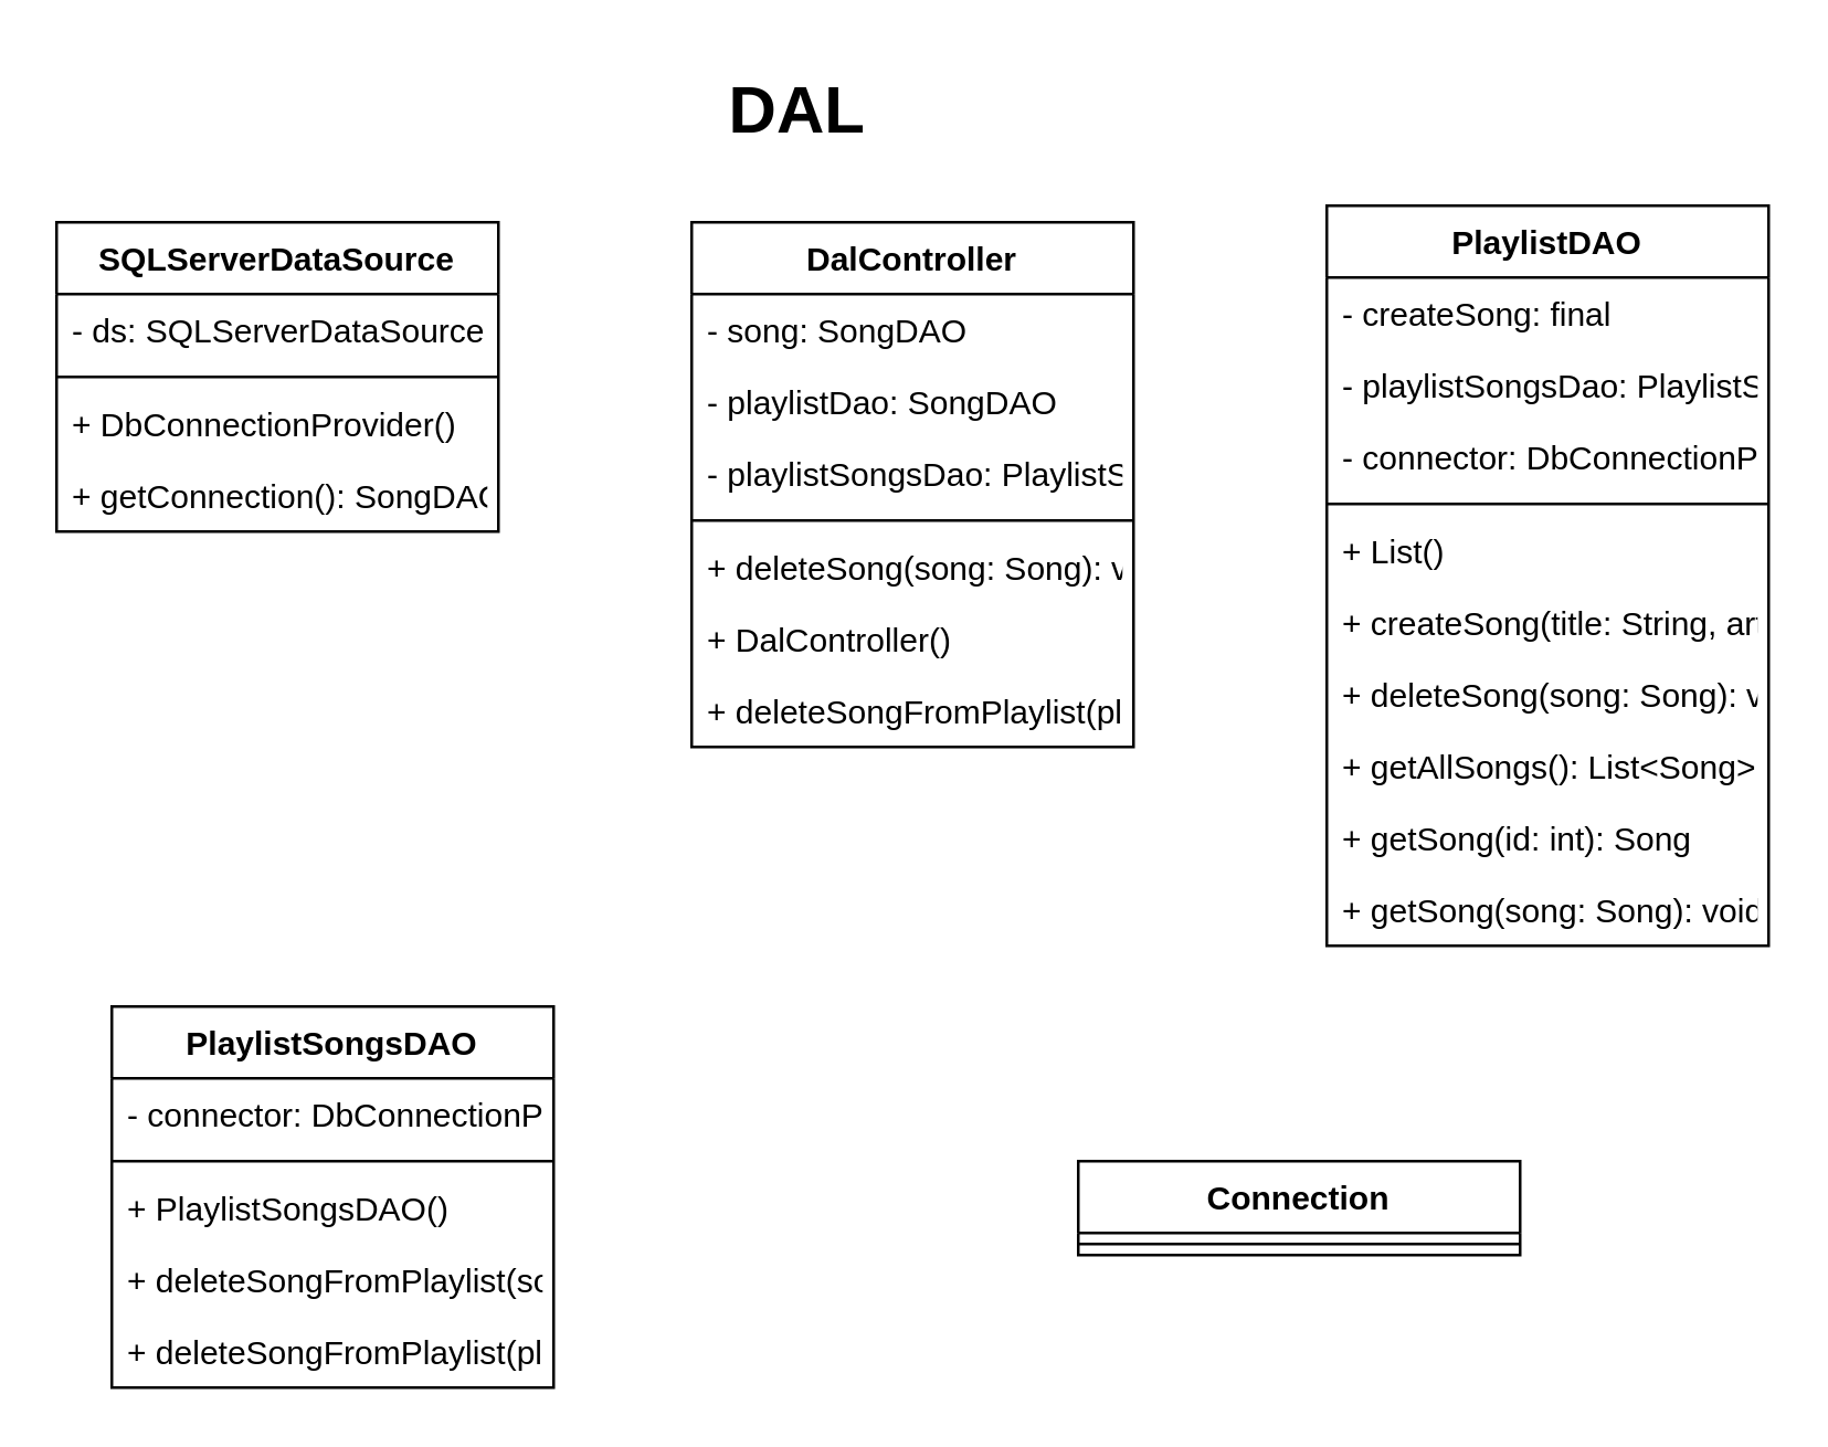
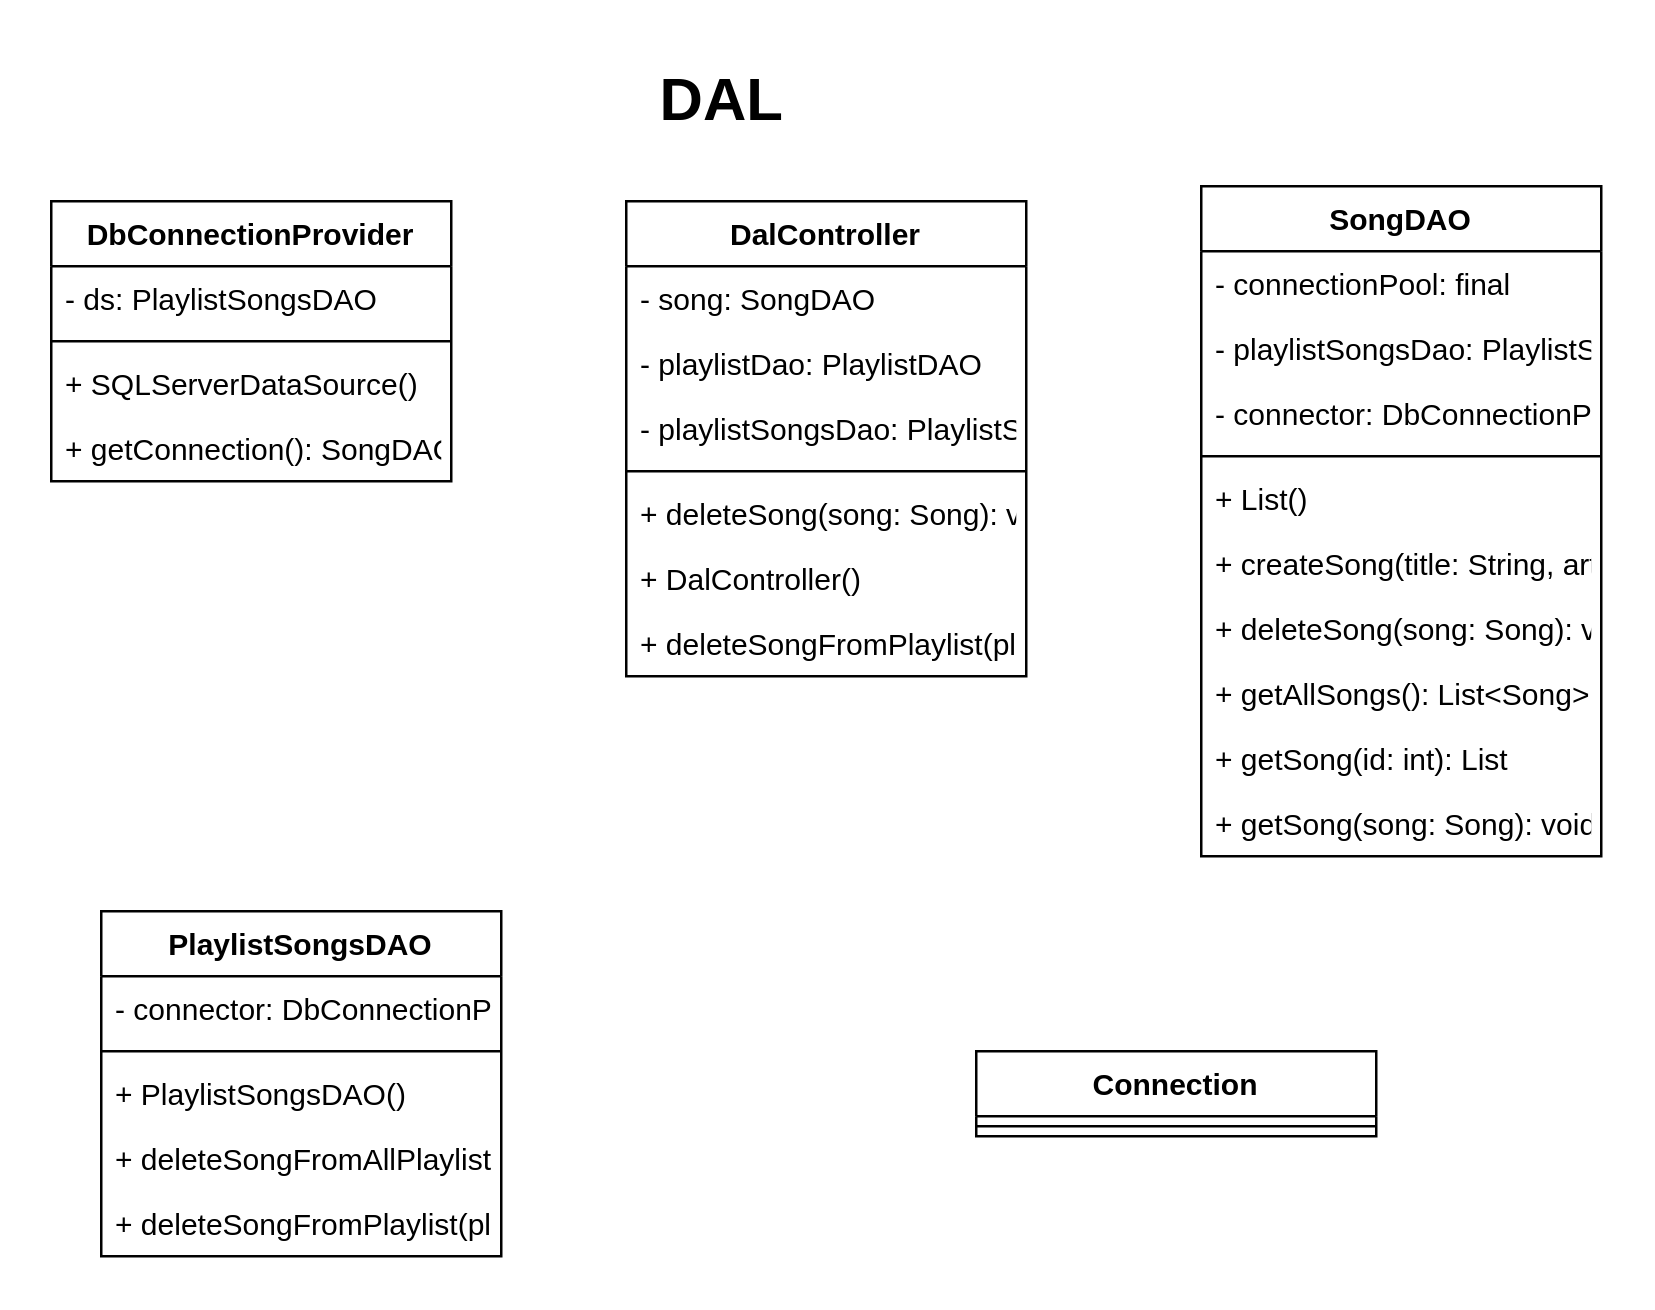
  <mxCell id="0" />
  <mxCell id="1" parent="0" />
  <mxCell id="2" value="DAL" style="text;strokeColor=none;fillColor=none;html=1;fontSize=24;fontStyle=1;verticalAlign=middle;align=center;" vertex="1" parent="1"><mxGeometry x="238" y="20" width="100" height="40" as="geometry" /></mxCell>
- <mxCell id="3" value="SQLServerDataSource" style="swimlane;fontStyle=1;align=center;verticalAlign=top;childLayout=stackLayout;horizontal=1;startSize=26;horizontalStack=0;resizeParent=1;resizeParentMax=0;resizeLast=0;collapsible=1;marginBottom=0;" vertex="1" parent="1"><mxGeometry x="20" y="80" width="160" height="112" as="geometry" /></mxCell>
- <mxCell id="4" value="- ds: SQLServerDataSource" style="text;strokeColor=none;fillColor=none;align=left;verticalAlign=top;spacingLeft=4;spacingRight=4;overflow=hidden;rotatable=0;points=[[0,0.5],[1,0.5]];portConstraint=eastwest;" vertex="1" parent="3"><mxGeometry y="26" width="160" height="26" as="geometry" /></mxCell>
+ <mxCell id="3" value="DbConnectionProvider" style="swimlane;fontStyle=1;align=center;verticalAlign=top;childLayout=stackLayout;horizontal=1;startSize=26;horizontalStack=0;resizeParent=1;resizeParentMax=0;resizeLast=0;collapsible=1;marginBottom=0;" vertex="1" parent="1"><mxGeometry x="20" y="80" width="160" height="112" as="geometry" /></mxCell>
+ <mxCell id="4" value="- ds: PlaylistSongsDAO" style="text;strokeColor=none;fillColor=none;align=left;verticalAlign=top;spacingLeft=4;spacingRight=4;overflow=hidden;rotatable=0;points=[[0,0.5],[1,0.5]];portConstraint=eastwest;" vertex="1" parent="3"><mxGeometry y="26" width="160" height="26" as="geometry" /></mxCell>
  <mxCell id="5" value="" style="line;strokeWidth=1;fillColor=none;align=left;verticalAlign=middle;spacingTop=-1;spacingLeft=3;spacingRight=3;rotatable=0;labelPosition=right;points=[];portConstraint=eastwest;" vertex="1" parent="3"><mxGeometry y="52" width="160" height="8" as="geometry" /></mxCell>
- <mxCell id="6" value="+ DbConnectionProvider()" style="text;strokeColor=none;fillColor=none;align=left;verticalAlign=top;spacingLeft=4;spacingRight=4;overflow=hidden;rotatable=0;points=[[0,0.5],[1,0.5]];portConstraint=eastwest;" vertex="1" parent="3"><mxGeometry y="60" width="160" height="26" as="geometry" /></mxCell>
+ <mxCell id="6" value="+ SQLServerDataSource()" style="text;strokeColor=none;fillColor=none;align=left;verticalAlign=top;spacingLeft=4;spacingRight=4;overflow=hidden;rotatable=0;points=[[0,0.5],[1,0.5]];portConstraint=eastwest;" vertex="1" parent="3"><mxGeometry y="60" width="160" height="26" as="geometry" /></mxCell>
  <mxCell id="7" value="+ getConnection(): SongDAO" style="text;strokeColor=none;fillColor=none;align=left;verticalAlign=top;spacingLeft=4;spacingRight=4;overflow=hidden;rotatable=0;points=[[0,0.5],[1,0.5]];portConstraint=eastwest;" vertex="1" parent="3"><mxGeometry y="86" width="160" height="26" as="geometry" /></mxCell>
  <mxCell id="8" value="DalController" style="swimlane;fontStyle=1;align=center;verticalAlign=top;childLayout=stackLayout;horizontal=1;startSize=26;horizontalStack=0;resizeParent=1;resizeParentMax=0;resizeLast=0;collapsible=1;marginBottom=0;" vertex="1" parent="1"><mxGeometry x="250" y="80" width="160" height="190" as="geometry" /></mxCell>
  <mxCell id="9" value="- song: SongDAO" style="text;strokeColor=none;fillColor=none;align=left;verticalAlign=top;spacingLeft=4;spacingRight=4;overflow=hidden;rotatable=0;points=[[0,0.5],[1,0.5]];portConstraint=eastwest;" vertex="1" parent="8"><mxGeometry y="26" width="160" height="26" as="geometry" /></mxCell>
- <mxCell id="10" value="- playlistDao: SongDAO" style="text;strokeColor=none;fillColor=none;align=left;verticalAlign=top;spacingLeft=4;spacingRight=4;overflow=hidden;rotatable=0;points=[[0,0.5],[1,0.5]];portConstraint=eastwest;" vertex="1" parent="8"><mxGeometry y="52" width="160" height="26" as="geometry" /></mxCell>
+ <mxCell id="10" value="- playlistDao: PlaylistDAO" style="text;strokeColor=none;fillColor=none;align=left;verticalAlign=top;spacingLeft=4;spacingRight=4;overflow=hidden;rotatable=0;points=[[0,0.5],[1,0.5]];portConstraint=eastwest;" vertex="1" parent="8"><mxGeometry y="52" width="160" height="26" as="geometry" /></mxCell>
  <mxCell id="11" value="- playlistSongsDao: PlaylistSongsDAO" style="text;strokeColor=none;fillColor=none;align=left;verticalAlign=top;spacingLeft=4;spacingRight=4;overflow=hidden;rotatable=0;points=[[0,0.5],[1,0.5]];portConstraint=eastwest;" vertex="1" parent="8"><mxGeometry y="78" width="160" height="26" as="geometry" /></mxCell>
  <mxCell id="12" value="" style="line;strokeWidth=1;fillColor=none;align=left;verticalAlign=middle;spacingTop=-1;spacingLeft=3;spacingRight=3;rotatable=0;labelPosition=right;points=[];portConstraint=eastwest;" vertex="1" parent="8"><mxGeometry y="104" width="160" height="8" as="geometry" /></mxCell>
  <mxCell id="13" value="+ deleteSong(song: Song): void" style="text;strokeColor=none;fillColor=none;align=left;verticalAlign=top;spacingLeft=4;spacingRight=4;overflow=hidden;rotatable=0;points=[[0,0.5],[1,0.5]];portConstraint=eastwest;" vertex="1" parent="8"><mxGeometry y="112" width="160" height="26" as="geometry" /></mxCell>
  <mxCell id="14" value="+ DalController()" style="text;strokeColor=none;fillColor=none;align=left;verticalAlign=top;spacingLeft=4;spacingRight=4;overflow=hidden;rotatable=0;points=[[0,0.5],[1,0.5]];portConstraint=eastwest;" vertex="1" parent="8"><mxGeometry y="138" width="160" height="26" as="geometry" /></mxCell>
  <mxCell id="15" value="+ deleteSongFromPlaylist(playlist: Playlist, song: Song): void" style="text;strokeColor=none;fillColor=none;align=left;verticalAlign=top;spacingLeft=4;spacingRight=4;overflow=hidden;rotatable=0;points=[[0,0.5],[1,0.5]];portConstraint=eastwest;" vertex="1" parent="8"><mxGeometry y="164" width="160" height="26" as="geometry" /></mxCell>
- <mxCell id="16" value="PlaylistDAO" style="swimlane;fontStyle=1;align=center;verticalAlign=top;childLayout=stackLayout;horizontal=1;startSize=26;horizontalStack=0;resizeParent=1;resizeParentMax=0;resizeLast=0;collapsible=1;marginBottom=0;" vertex="1" parent="1"><mxGeometry x="480" y="74" width="160" height="268" as="geometry" /></mxCell>
- <mxCell id="17" value="- createSong: final" style="text;strokeColor=none;fillColor=none;align=left;verticalAlign=top;spacingLeft=4;spacingRight=4;overflow=hidden;rotatable=0;points=[[0,0.5],[1,0.5]];portConstraint=eastwest;" vertex="1" parent="16"><mxGeometry y="26" width="160" height="26" as="geometry" /></mxCell>
+ <mxCell id="16" value="SongDAO" style="swimlane;fontStyle=1;align=center;verticalAlign=top;childLayout=stackLayout;horizontal=1;startSize=26;horizontalStack=0;resizeParent=1;resizeParentMax=0;resizeLast=0;collapsible=1;marginBottom=0;" vertex="1" parent="1"><mxGeometry x="480" y="74" width="160" height="268" as="geometry" /></mxCell>
+ <mxCell id="17" value="- connectionPool: final" style="text;strokeColor=none;fillColor=none;align=left;verticalAlign=top;spacingLeft=4;spacingRight=4;overflow=hidden;rotatable=0;points=[[0,0.5],[1,0.5]];portConstraint=eastwest;" vertex="1" parent="16"><mxGeometry y="26" width="160" height="26" as="geometry" /></mxCell>
  <mxCell id="18" value="- playlistSongsDao: PlaylistSongsDAO" style="text;strokeColor=none;fillColor=none;align=left;verticalAlign=top;spacingLeft=4;spacingRight=4;overflow=hidden;rotatable=0;points=[[0,0.5],[1,0.5]];portConstraint=eastwest;" vertex="1" parent="16"><mxGeometry y="52" width="160" height="26" as="geometry" /></mxCell>
  <mxCell id="19" value="- connector: DbConnectionProvider" style="text;strokeColor=none;fillColor=none;align=left;verticalAlign=top;spacingLeft=4;spacingRight=4;overflow=hidden;rotatable=0;points=[[0,0.5],[1,0.5]];portConstraint=eastwest;" vertex="1" parent="16"><mxGeometry y="78" width="160" height="26" as="geometry" /></mxCell>
  <mxCell id="20" value="" style="line;strokeWidth=1;fillColor=none;align=left;verticalAlign=middle;spacingTop=-1;spacingLeft=3;spacingRight=3;rotatable=0;labelPosition=right;points=[];portConstraint=eastwest;" vertex="1" parent="16"><mxGeometry y="104" width="160" height="8" as="geometry" /></mxCell>
  <mxCell id="21" value="+ List()" style="text;strokeColor=none;fillColor=none;align=left;verticalAlign=top;spacingLeft=4;spacingRight=4;overflow=hidden;rotatable=0;points=[[0,0.5],[1,0.5]];portConstraint=eastwest;" vertex="1" parent="16"><mxGeometry y="112" width="160" height="26" as="geometry" /></mxCell>
  <mxCell id="22" value="+ createSong(title: String, artist: String, category: String, length: int, path: String): Song" style="text;strokeColor=none;fillColor=none;align=left;verticalAlign=top;spacingLeft=4;spacingRight=4;overflow=hidden;rotatable=0;points=[[0,0.5],[1,0.5]];portConstraint=eastwest;" vertex="1" parent="16"><mxGeometry y="138" width="160" height="26" as="geometry" /></mxCell>
  <mxCell id="23" value="+ deleteSong(song: Song): void" style="text;strokeColor=none;fillColor=none;align=left;verticalAlign=top;spacingLeft=4;spacingRight=4;overflow=hidden;rotatable=0;points=[[0,0.5],[1,0.5]];portConstraint=eastwest;" vertex="1" parent="16"><mxGeometry y="164" width="160" height="26" as="geometry" /></mxCell>
  <mxCell id="24" value="+ getAllSongs(): List&lt;Song&gt;" style="text;strokeColor=none;fillColor=none;align=left;verticalAlign=top;spacingLeft=4;spacingRight=4;overflow=hidden;rotatable=0;points=[[0,0.5],[1,0.5]];portConstraint=eastwest;" vertex="1" parent="16"><mxGeometry y="190" width="160" height="26" as="geometry" /></mxCell>
- <mxCell id="25" value="+ getSong(id: int): Song" style="text;strokeColor=none;fillColor=none;align=left;verticalAlign=top;spacingLeft=4;spacingRight=4;overflow=hidden;rotatable=0;points=[[0,0.5],[1,0.5]];portConstraint=eastwest;" vertex="1" parent="16"><mxGeometry y="216" width="160" height="26" as="geometry" /></mxCell>
+ <mxCell id="25" value="+ getSong(id: int): List" style="text;strokeColor=none;fillColor=none;align=left;verticalAlign=top;spacingLeft=4;spacingRight=4;overflow=hidden;rotatable=0;points=[[0,0.5],[1,0.5]];portConstraint=eastwest;" vertex="1" parent="16"><mxGeometry y="216" width="160" height="26" as="geometry" /></mxCell>
  <mxCell id="26" value="+ getSong(song: Song): void" style="text;strokeColor=none;fillColor=none;align=left;verticalAlign=top;spacingLeft=4;spacingRight=4;overflow=hidden;rotatable=0;points=[[0,0.5],[1,0.5]];portConstraint=eastwest;" vertex="1" parent="16"><mxGeometry y="242" width="160" height="26" as="geometry" /></mxCell>
  <mxCell id="27" value="Connection" style="swimlane;fontStyle=1;align=center;verticalAlign=top;childLayout=stackLayout;horizontal=1;startSize=26;horizontalStack=0;resizeParent=1;resizeParentMax=0;resizeLast=0;collapsible=1;marginBottom=0;" vertex="1" parent="1"><mxGeometry x="390" y="420" width="160" height="34" as="geometry" /></mxCell>
  <mxCell id="28" value="" style="line;strokeWidth=1;fillColor=none;align=left;verticalAlign=middle;spacingTop=-1;spacingLeft=3;spacingRight=3;rotatable=0;labelPosition=right;points=[];portConstraint=eastwest;" vertex="1" parent="27"><mxGeometry y="26" width="160" height="8" as="geometry" /></mxCell>
  <mxCell id="29" value="PlaylistSongsDAO" style="swimlane;fontStyle=1;align=center;verticalAlign=top;childLayout=stackLayout;horizontal=1;startSize=26;horizontalStack=0;resizeParent=1;resizeParentMax=0;resizeLast=0;collapsible=1;marginBottom=0;" vertex="1" parent="1"><mxGeometry x="40" y="364" width="160" height="138" as="geometry" /></mxCell>
  <mxCell id="30" value="- connector: DbConnectionProvider" style="text;strokeColor=none;fillColor=none;align=left;verticalAlign=top;spacingLeft=4;spacingRight=4;overflow=hidden;rotatable=0;points=[[0,0.5],[1,0.5]];portConstraint=eastwest;" vertex="1" parent="29"><mxGeometry y="26" width="160" height="26" as="geometry" /></mxCell>
  <mxCell id="31" value="" style="line;strokeWidth=1;fillColor=none;align=left;verticalAlign=middle;spacingTop=-1;spacingLeft=3;spacingRight=3;rotatable=0;labelPosition=right;points=[];portConstraint=eastwest;" vertex="1" parent="29"><mxGeometry y="52" width="160" height="8" as="geometry" /></mxCell>
  <mxCell id="32" value="+ PlaylistSongsDAO()" style="text;strokeColor=none;fillColor=none;align=left;verticalAlign=top;spacingLeft=4;spacingRight=4;overflow=hidden;rotatable=0;points=[[0,0.5],[1,0.5]];portConstraint=eastwest;" vertex="1" parent="29"><mxGeometry y="60" width="160" height="26" as="geometry" /></mxCell>
- <mxCell id="33" value="+ deleteSongFromPlaylist(song: Song): void" style="text;strokeColor=none;fillColor=none;align=left;verticalAlign=top;spacingLeft=4;spacingRight=4;overflow=hidden;rotatable=0;points=[[0,0.5],[1,0.5]];portConstraint=eastwest;" vertex="1" parent="29"><mxGeometry y="86" width="160" height="26" as="geometry" /></mxCell>
+ <mxCell id="33" value="+ deleteSongFromAllPlaylist(song: Song): void" style="text;strokeColor=none;fillColor=none;align=left;verticalAlign=top;spacingLeft=4;spacingRight=4;overflow=hidden;rotatable=0;points=[[0,0.5],[1,0.5]];portConstraint=eastwest;" vertex="1" parent="29"><mxGeometry y="86" width="160" height="26" as="geometry" /></mxCell>
  <mxCell id="34" value="+ deleteSongFromPlaylist(playlist: Playlist, song: Song): void" style="text;strokeColor=none;fillColor=none;align=left;verticalAlign=top;spacingLeft=4;spacingRight=4;overflow=hidden;rotatable=0;points=[[0,0.5],[1,0.5]];portConstraint=eastwest;" vertex="1" parent="29"><mxGeometry y="112" width="160" height="26" as="geometry" /></mxCell>
